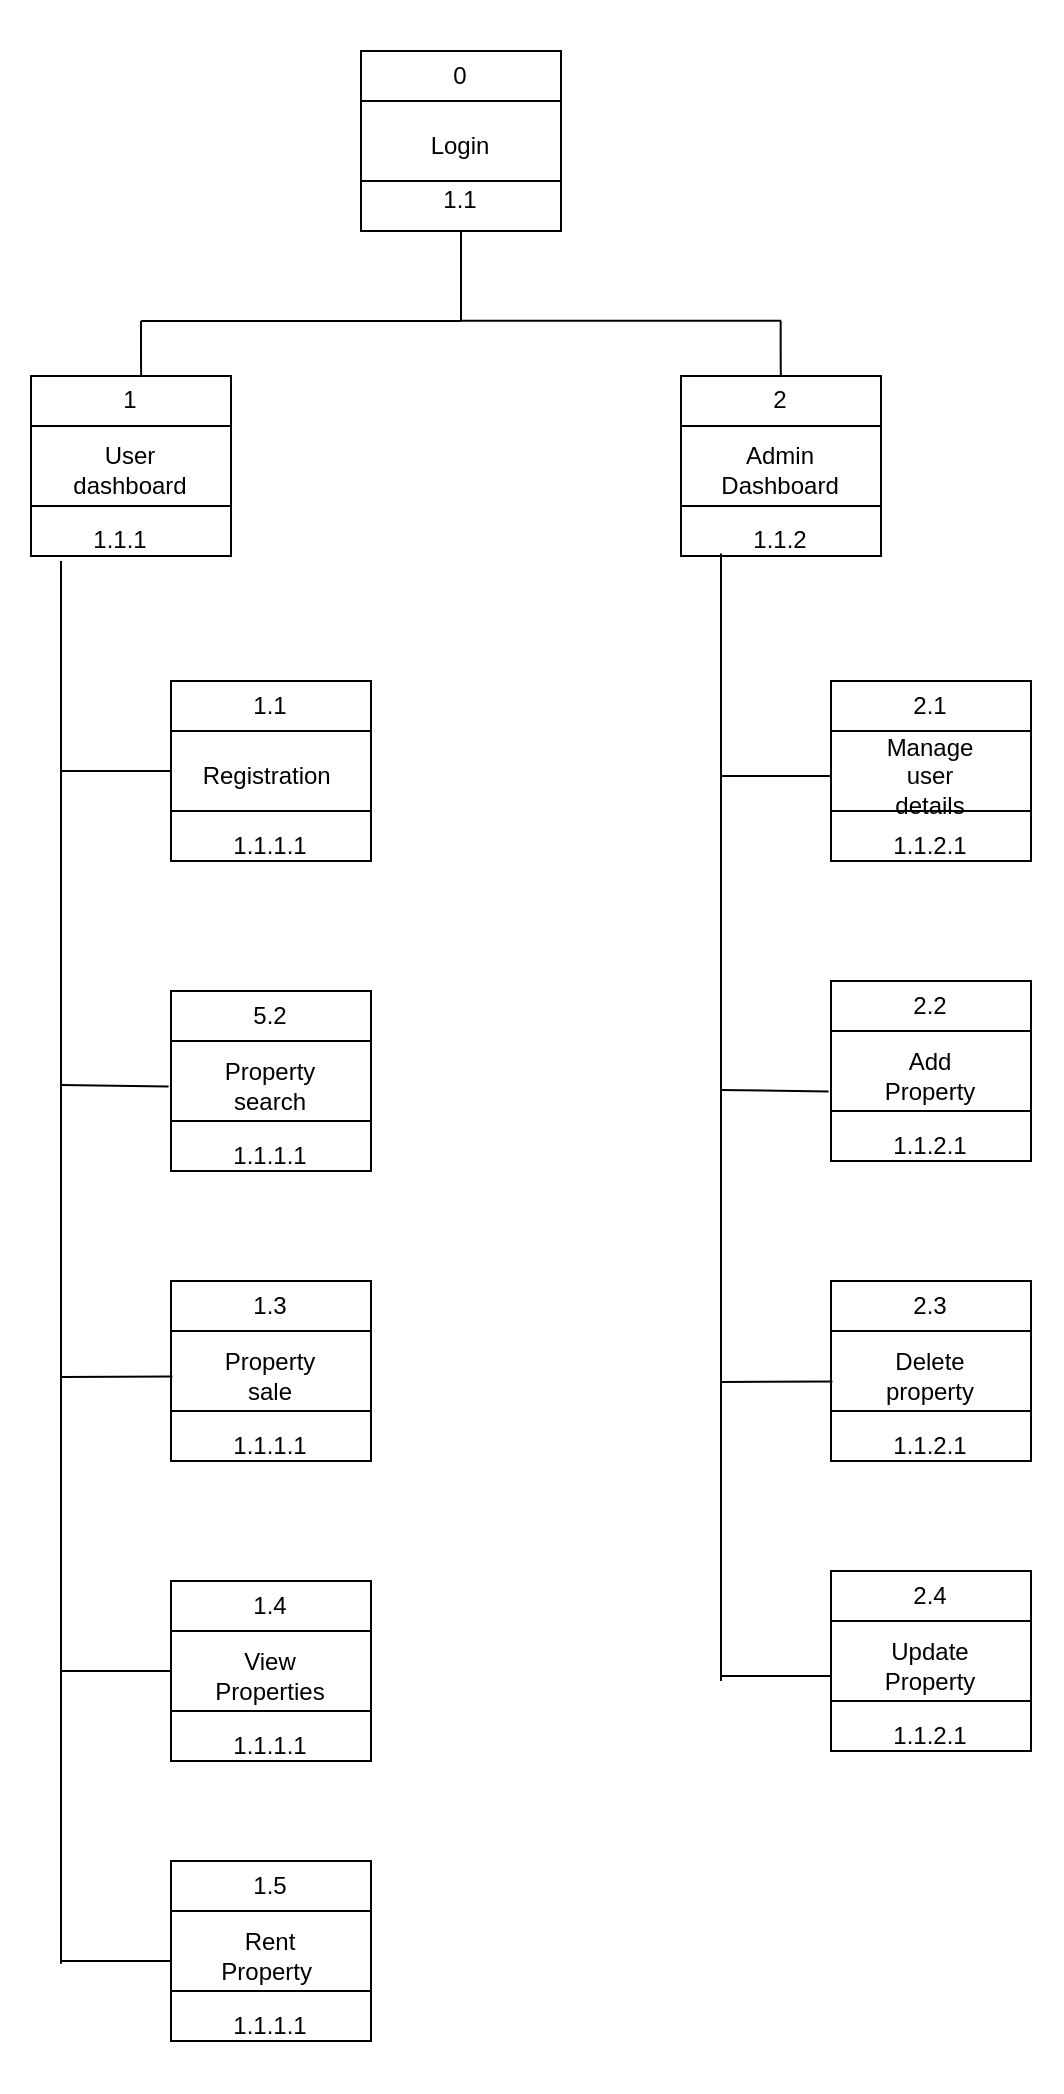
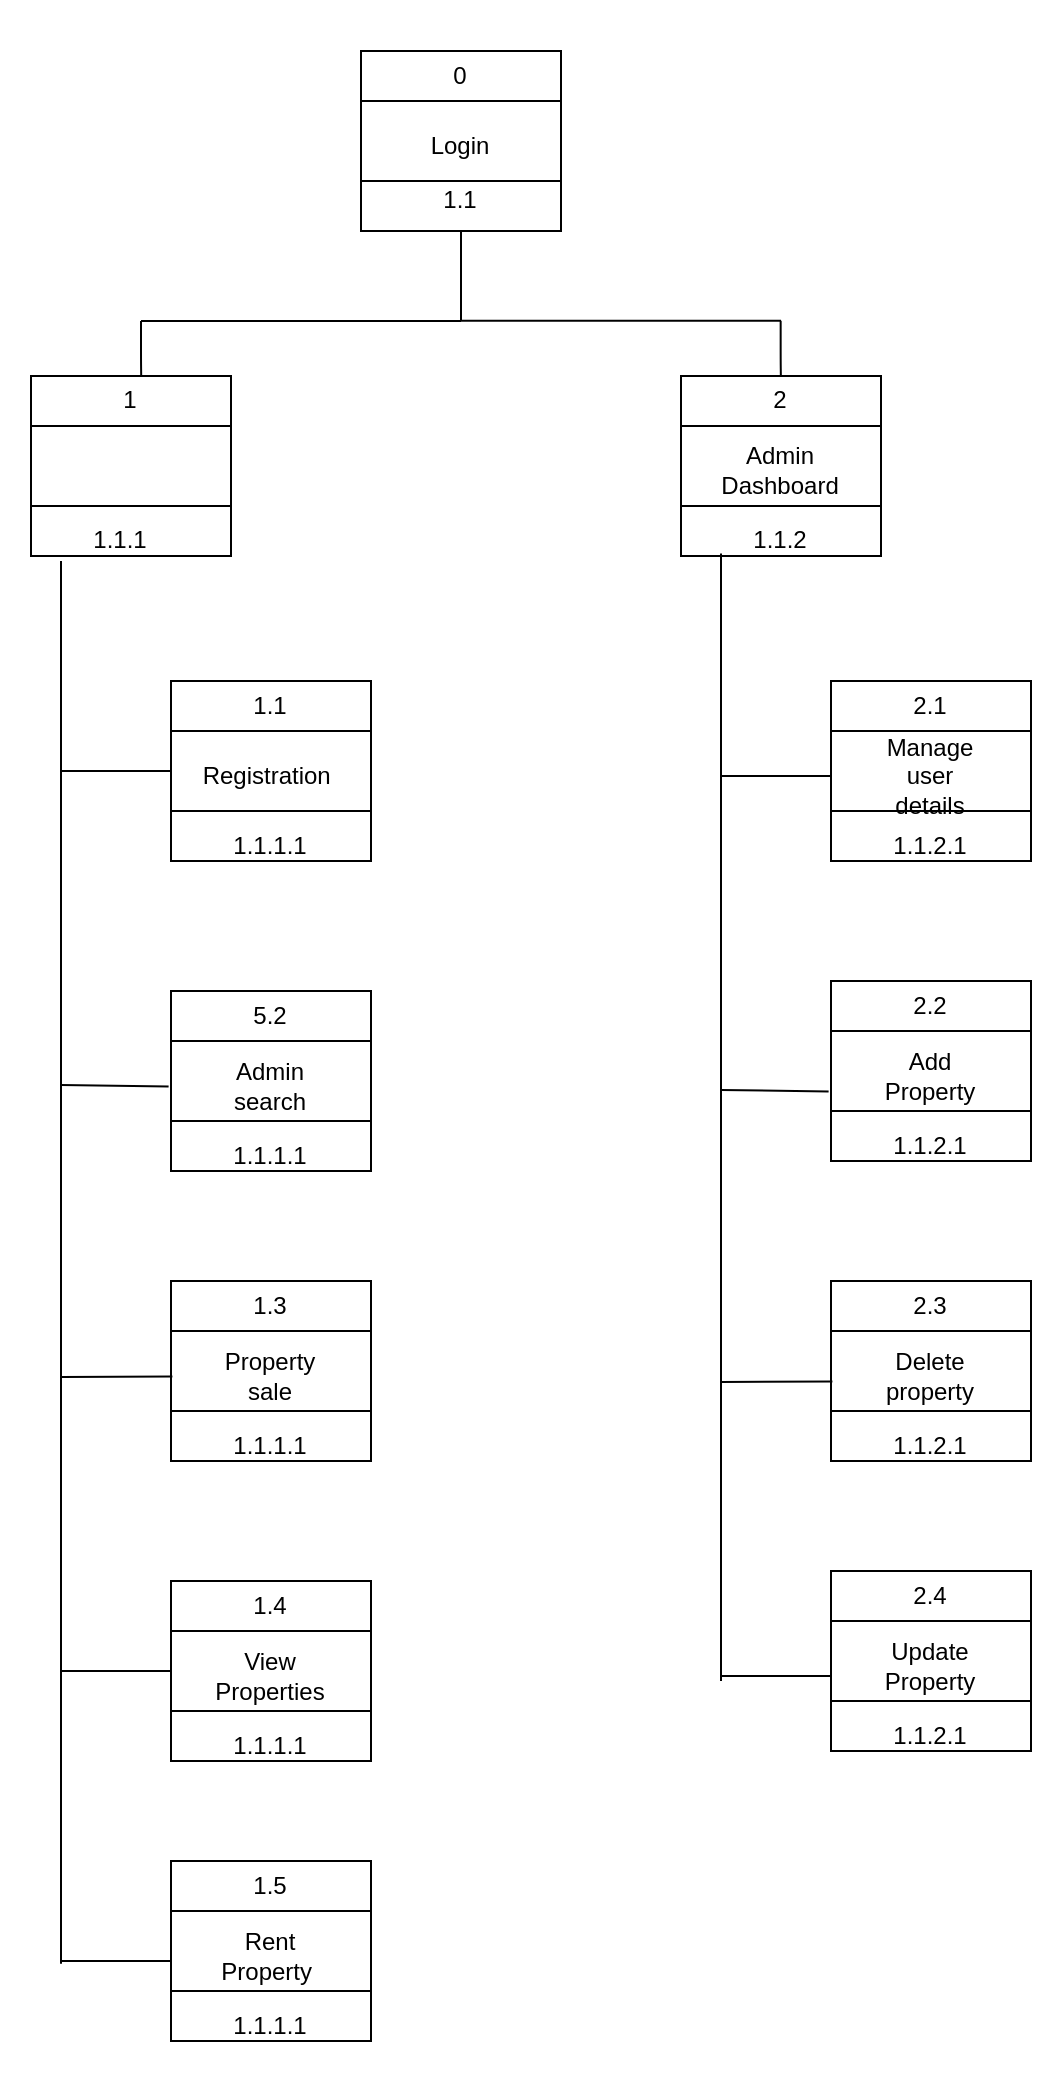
  <mxCell id="0" />
  <mxCell id="1" parent="0" />
  <mxCell id="2" value="" style="shape=process;whiteSpace=wrap;html=1;backgroundOutline=1;rotation=90;size=0.278;" vertex="1" parent="1"><mxGeometry x="185" y="20" width="90" height="100" as="geometry" /></mxCell>
  <mxCell id="3" value="0" style="text;strokeColor=none;align=center;fillColor=none;html=1;verticalAlign=middle;whiteSpace=wrap;rounded=0;" vertex="1" parent="1"><mxGeometry x="200" y="25" width="60" height="25" as="geometry" /></mxCell>
  <mxCell id="4" value="1.1" style="text;strokeColor=none;align=center;fillColor=none;html=1;verticalAlign=middle;whiteSpace=wrap;rounded=0;" vertex="1" parent="1"><mxGeometry x="200" y="87.5" width="60" height="25" as="geometry" /></mxCell>
  <mxCell id="5" value="Login" style="text;strokeColor=none;align=center;fillColor=none;html=1;verticalAlign=middle;whiteSpace=wrap;rounded=0;" vertex="1" parent="1"><mxGeometry x="200" y="57.5" width="60" height="30" as="geometry" /></mxCell>
  <mxCell id="6" value="" style="shape=process;whiteSpace=wrap;html=1;backgroundOutline=1;rotation=90;size=0.278;" vertex="1" parent="1"><mxGeometry x="345" y="182.5" width="90" height="100" as="geometry" /></mxCell>
  <mxCell id="7" value="2" style="text;strokeColor=none;align=center;fillColor=none;html=1;verticalAlign=middle;whiteSpace=wrap;rounded=0;" vertex="1" parent="1"><mxGeometry x="360" y="187.5" width="60" height="25" as="geometry" /></mxCell>
  <mxCell id="8" value="1.1.2" style="text;strokeColor=none;align=center;fillColor=none;html=1;verticalAlign=middle;whiteSpace=wrap;rounded=0;" vertex="1" parent="1"><mxGeometry x="360" y="257.5" width="60" height="25" as="geometry" /></mxCell>
  <mxCell id="9" value="Admin Dashboard" style="text;strokeColor=none;align=center;fillColor=none;html=1;verticalAlign=middle;whiteSpace=wrap;rounded=0;" vertex="1" parent="1"><mxGeometry x="360" y="220" width="60" height="30" as="geometry" /></mxCell>
  <mxCell id="10" value="" style="shape=process;whiteSpace=wrap;html=1;backgroundOutline=1;rotation=90;size=0.278;" vertex="1" parent="1"><mxGeometry x="20" y="182.5" width="90" height="100" as="geometry" /></mxCell>
  <mxCell id="11" value="1" style="text;strokeColor=none;align=center;fillColor=none;html=1;verticalAlign=middle;whiteSpace=wrap;rounded=0;" vertex="1" parent="1"><mxGeometry x="35" y="187.5" width="60" height="25" as="geometry" /></mxCell>
  <mxCell id="12" value="1.1.1" style="text;strokeColor=none;align=center;fillColor=none;html=1;verticalAlign=middle;whiteSpace=wrap;rounded=0;" vertex="1" parent="1"><mxGeometry x="30" y="257.5" width="60" height="25" as="geometry" /></mxCell>
- <mxCell id="13" value="User dashboard" style="text;strokeColor=none;align=center;fillColor=none;html=1;verticalAlign=middle;whiteSpace=wrap;rounded=0;" vertex="1" parent="1"><mxGeometry x="35" y="220" width="60" height="30" as="geometry" /></mxCell>
  <mxCell id="14" value="" style="shape=process;whiteSpace=wrap;html=1;backgroundOutline=1;rotation=90;size=0.278;" vertex="1" parent="1"><mxGeometry x="90" y="335" width="90" height="100" as="geometry" /></mxCell>
  <mxCell id="15" value="1.1" style="text;strokeColor=none;align=center;fillColor=none;html=1;verticalAlign=middle;whiteSpace=wrap;rounded=0;" vertex="1" parent="1"><mxGeometry x="105" y="340" width="60" height="25" as="geometry" /></mxCell>
  <mxCell id="16" value="1.1.1.1" style="text;strokeColor=none;align=center;fillColor=none;html=1;verticalAlign=middle;whiteSpace=wrap;rounded=0;" vertex="1" parent="1"><mxGeometry x="105" y="410" width="60" height="25" as="geometry" /></mxCell>
  <mxCell id="17" value="Registration&amp;nbsp;" style="text;strokeColor=none;align=center;fillColor=none;html=1;verticalAlign=middle;whiteSpace=wrap;rounded=0;" vertex="1" parent="1"><mxGeometry x="105" y="372.5" width="60" height="30" as="geometry" /></mxCell>
  <mxCell id="18" value="" style="shape=process;whiteSpace=wrap;html=1;backgroundOutline=1;rotation=90;size=0.278;" vertex="1" parent="1"><mxGeometry x="420" y="335" width="90" height="100" as="geometry" /></mxCell>
  <mxCell id="19" value="2.1" style="text;strokeColor=none;align=center;fillColor=none;html=1;verticalAlign=middle;whiteSpace=wrap;rounded=0;" vertex="1" parent="1"><mxGeometry x="435" y="340" width="60" height="25" as="geometry" /></mxCell>
  <mxCell id="20" value="1.1.2.1" style="text;strokeColor=none;align=center;fillColor=none;html=1;verticalAlign=middle;whiteSpace=wrap;rounded=0;" vertex="1" parent="1"><mxGeometry x="435" y="410" width="60" height="25" as="geometry" /></mxCell>
  <mxCell id="21" value="Manage user details" style="text;strokeColor=none;align=center;fillColor=none;html=1;verticalAlign=middle;whiteSpace=wrap;rounded=0;" vertex="1" parent="1"><mxGeometry x="435" y="372.5" width="60" height="30" as="geometry" /></mxCell>
  <mxCell id="22" value="" style="shape=process;whiteSpace=wrap;html=1;backgroundOutline=1;rotation=90;size=0.278;" vertex="1" parent="1"><mxGeometry x="90" y="490" width="90" height="100" as="geometry" /></mxCell>
  <mxCell id="23" value="5.2" style="text;strokeColor=none;align=center;fillColor=none;html=1;verticalAlign=middle;whiteSpace=wrap;rounded=0;" vertex="1" parent="1"><mxGeometry x="105" y="495" width="60" height="25" as="geometry" /></mxCell>
  <mxCell id="24" value="1.1.1.1" style="text;strokeColor=none;align=center;fillColor=none;html=1;verticalAlign=middle;whiteSpace=wrap;rounded=0;" vertex="1" parent="1"><mxGeometry x="105" y="565" width="60" height="25" as="geometry" /></mxCell>
- <mxCell id="25" value="Property search" style="text;strokeColor=none;align=center;fillColor=none;html=1;verticalAlign=middle;whiteSpace=wrap;rounded=0;" vertex="1" parent="1"><mxGeometry x="105" y="527.5" width="60" height="30" as="geometry" /></mxCell>
+ <mxCell id="25" value="Admin search" style="text;strokeColor=none;align=center;fillColor=none;html=1;verticalAlign=middle;whiteSpace=wrap;rounded=0;" vertex="1" parent="1"><mxGeometry x="105" y="527.5" width="60" height="30" as="geometry" /></mxCell>
  <mxCell id="26" value="" style="shape=process;whiteSpace=wrap;html=1;backgroundOutline=1;rotation=90;size=0.278;" vertex="1" parent="1"><mxGeometry x="420" y="485" width="90" height="100" as="geometry" /></mxCell>
  <mxCell id="27" value="2.2" style="text;strokeColor=none;align=center;fillColor=none;html=1;verticalAlign=middle;whiteSpace=wrap;rounded=0;" vertex="1" parent="1"><mxGeometry x="435" y="490" width="60" height="25" as="geometry" /></mxCell>
  <mxCell id="28" value="1.1.2.1" style="text;strokeColor=none;align=center;fillColor=none;html=1;verticalAlign=middle;whiteSpace=wrap;rounded=0;" vertex="1" parent="1"><mxGeometry x="435" y="560" width="60" height="25" as="geometry" /></mxCell>
  <mxCell id="29" value="Add Property" style="text;strokeColor=none;align=center;fillColor=none;html=1;verticalAlign=middle;whiteSpace=wrap;rounded=0;" vertex="1" parent="1"><mxGeometry x="435" y="522.5" width="60" height="30" as="geometry" /></mxCell>
  <mxCell id="30" value="" style="shape=process;whiteSpace=wrap;html=1;backgroundOutline=1;rotation=90;size=0.278;" vertex="1" parent="1"><mxGeometry x="90" y="635" width="90" height="100" as="geometry" /></mxCell>
  <mxCell id="31" value="1.3" style="text;strokeColor=none;align=center;fillColor=none;html=1;verticalAlign=middle;whiteSpace=wrap;rounded=0;" vertex="1" parent="1"><mxGeometry x="105" y="640" width="60" height="25" as="geometry" /></mxCell>
  <mxCell id="32" value="1.1.1.1" style="text;strokeColor=none;align=center;fillColor=none;html=1;verticalAlign=middle;whiteSpace=wrap;rounded=0;" vertex="1" parent="1"><mxGeometry x="105" y="710" width="60" height="25" as="geometry" /></mxCell>
  <mxCell id="33" value="Property sale" style="text;strokeColor=none;align=center;fillColor=none;html=1;verticalAlign=middle;whiteSpace=wrap;rounded=0;" vertex="1" parent="1"><mxGeometry x="105" y="672.5" width="60" height="30" as="geometry" /></mxCell>
  <mxCell id="34" value="" style="shape=process;whiteSpace=wrap;html=1;backgroundOutline=1;rotation=90;size=0.278;" vertex="1" parent="1"><mxGeometry x="420" y="635" width="90" height="100" as="geometry" /></mxCell>
  <mxCell id="35" value="2.3" style="text;strokeColor=none;align=center;fillColor=none;html=1;verticalAlign=middle;whiteSpace=wrap;rounded=0;" vertex="1" parent="1"><mxGeometry x="435" y="640" width="60" height="25" as="geometry" /></mxCell>
  <mxCell id="36" value="1.1.2.1" style="text;strokeColor=none;align=center;fillColor=none;html=1;verticalAlign=middle;whiteSpace=wrap;rounded=0;" vertex="1" parent="1"><mxGeometry x="435" y="710" width="60" height="25" as="geometry" /></mxCell>
  <mxCell id="37" value="Delete property" style="text;strokeColor=none;align=center;fillColor=none;html=1;verticalAlign=middle;whiteSpace=wrap;rounded=0;" vertex="1" parent="1"><mxGeometry x="435" y="672.5" width="60" height="30" as="geometry" /></mxCell>
  <mxCell id="38" value="" style="shape=process;whiteSpace=wrap;html=1;backgroundOutline=1;rotation=90;size=0.278;" vertex="1" parent="1"><mxGeometry x="420" y="780" width="90" height="100" as="geometry" /></mxCell>
  <mxCell id="39" value="2.4" style="text;strokeColor=none;align=center;fillColor=none;html=1;verticalAlign=middle;whiteSpace=wrap;rounded=0;" vertex="1" parent="1"><mxGeometry x="435" y="785" width="60" height="25" as="geometry" /></mxCell>
  <mxCell id="40" value="1.1.2.1" style="text;strokeColor=none;align=center;fillColor=none;html=1;verticalAlign=middle;whiteSpace=wrap;rounded=0;" vertex="1" parent="1"><mxGeometry x="435" y="855" width="60" height="25" as="geometry" /></mxCell>
  <mxCell id="41" value="Update Property" style="text;strokeColor=none;align=center;fillColor=none;html=1;verticalAlign=middle;whiteSpace=wrap;rounded=0;" vertex="1" parent="1"><mxGeometry x="435" y="817.5" width="60" height="30" as="geometry" /></mxCell>
  <mxCell id="42" value="" style="shape=process;whiteSpace=wrap;html=1;backgroundOutline=1;rotation=90;size=0.278;" vertex="1" parent="1"><mxGeometry x="90" y="785" width="90" height="100" as="geometry" /></mxCell>
  <mxCell id="43" value="1.4" style="text;strokeColor=none;align=center;fillColor=none;html=1;verticalAlign=middle;whiteSpace=wrap;rounded=0;" vertex="1" parent="1"><mxGeometry x="105" y="790" width="60" height="25" as="geometry" /></mxCell>
  <mxCell id="44" value="1.1.1.1" style="text;strokeColor=none;align=center;fillColor=none;html=1;verticalAlign=middle;whiteSpace=wrap;rounded=0;" vertex="1" parent="1"><mxGeometry x="105" y="860" width="60" height="25" as="geometry" /></mxCell>
  <mxCell id="45" value="View Properties" style="text;strokeColor=none;align=center;fillColor=none;html=1;verticalAlign=middle;whiteSpace=wrap;rounded=0;" vertex="1" parent="1"><mxGeometry x="105" y="822.5" width="60" height="30" as="geometry" /></mxCell>
  <mxCell id="46" value="" style="shape=process;whiteSpace=wrap;html=1;backgroundOutline=1;rotation=90;size=0.278;" vertex="1" parent="1"><mxGeometry x="90" y="925" width="90" height="100" as="geometry" /></mxCell>
  <mxCell id="47" value="1.5" style="text;strokeColor=none;align=center;fillColor=none;html=1;verticalAlign=middle;whiteSpace=wrap;rounded=0;" vertex="1" parent="1"><mxGeometry x="105" y="930" width="60" height="25" as="geometry" /></mxCell>
  <mxCell id="48" value="1.1.1.1" style="text;strokeColor=none;align=center;fillColor=none;html=1;verticalAlign=middle;whiteSpace=wrap;rounded=0;" vertex="1" parent="1"><mxGeometry x="105" y="1000" width="60" height="25" as="geometry" /></mxCell>
  <mxCell id="49" value="Rent&lt;br&gt;Property&amp;nbsp;" style="text;strokeColor=none;align=center;fillColor=none;html=1;verticalAlign=middle;whiteSpace=wrap;rounded=0;" vertex="1" parent="1"><mxGeometry x="105" y="962.5" width="60" height="30" as="geometry" /></mxCell>
  <mxCell id="50" value="" style="endArrow=none;html=1;entryX=1;entryY=0.5;entryDx=0;entryDy=0;" edge="1" parent="1" target="2"><mxGeometry width="50" height="50" relative="1" as="geometry"><mxPoint x="230" y="160" as="sourcePoint" /><mxPoint x="230" y="120" as="targetPoint" /></mxGeometry></mxCell>
  <mxCell id="51" value="" style="endArrow=none;html=1;" edge="1" parent="1"><mxGeometry width="50" height="50" relative="1" as="geometry"><mxPoint x="70" y="160" as="sourcePoint" /><mxPoint x="230" y="160" as="targetPoint" /></mxGeometry></mxCell>
  <mxCell id="52" value="" style="endArrow=none;html=1;exitX=0.585;exitY=0.004;exitDx=0;exitDy=0;exitPerimeter=0;" edge="1" parent="1" source="11"><mxGeometry width="50" height="50" relative="1" as="geometry"><mxPoint x="-50" y="170" as="sourcePoint" /><mxPoint x="70" y="160" as="targetPoint" /><Array as="points"><mxPoint x="70" y="180" /></Array></mxGeometry></mxCell>
  <mxCell id="53" value="" style="endArrow=none;html=1;" edge="1" parent="1"><mxGeometry width="50" height="50" relative="1" as="geometry"><mxPoint x="230" y="159.9" as="sourcePoint" /><mxPoint x="390" y="159.9" as="targetPoint" /></mxGeometry></mxCell>
  <mxCell id="54" value="" style="endArrow=none;html=1;exitX=0.585;exitY=0.004;exitDx=0;exitDy=0;exitPerimeter=0;" edge="1" parent="1"><mxGeometry width="50" height="50" relative="1" as="geometry"><mxPoint x="389.93" y="187.5" as="sourcePoint" /><mxPoint x="389.83" y="159.9" as="targetPoint" /><Array as="points"><mxPoint x="389.83" y="179.9" /></Array></mxGeometry></mxCell>
  <mxCell id="55" value="" style="endArrow=none;html=1;" edge="1" parent="1"><mxGeometry width="50" height="50" relative="1" as="geometry"><mxPoint x="30" y="981.333" as="sourcePoint" /><mxPoint x="30" y="280" as="targetPoint" /></mxGeometry></mxCell>
  <mxCell id="56" value="" style="endArrow=none;html=1;entryX=0.5;entryY=1;entryDx=0;entryDy=0;" edge="1" parent="1" target="14"><mxGeometry width="50" height="50" relative="1" as="geometry"><mxPoint x="30" y="385" as="sourcePoint" /><mxPoint x="80" y="390" as="targetPoint" /></mxGeometry></mxCell>
  <mxCell id="57" value="" style="endArrow=none;html=1;entryX=0.531;entryY=1.012;entryDx=0;entryDy=0;entryPerimeter=0;" edge="1" parent="1" target="22"><mxGeometry width="50" height="50" relative="1" as="geometry"><mxPoint x="30" y="542" as="sourcePoint" /><mxPoint x="90" y="542.16" as="targetPoint" /></mxGeometry></mxCell>
  <mxCell id="58" value="" style="endArrow=none;html=1;entryX=0.531;entryY=0.993;entryDx=0;entryDy=0;entryPerimeter=0;" edge="1" parent="1" target="30"><mxGeometry width="50" height="50" relative="1" as="geometry"><mxPoint x="30" y="688" as="sourcePoint" /><mxPoint x="73.8" y="687.9" as="targetPoint" /></mxGeometry></mxCell>
  <mxCell id="59" value="" style="endArrow=none;html=1;entryX=0.5;entryY=1;entryDx=0;entryDy=0;" edge="1" parent="1" target="42"><mxGeometry width="50" height="50" relative="1" as="geometry"><mxPoint x="30" y="835" as="sourcePoint" /><mxPoint x="90" y="834.8" as="targetPoint" /></mxGeometry></mxCell>
  <mxCell id="60" value="" style="endArrow=none;html=1;entryX=0.5;entryY=1;entryDx=0;entryDy=0;" edge="1" parent="1"><mxGeometry width="50" height="50" relative="1" as="geometry"><mxPoint x="30" y="980" as="sourcePoint" /><mxPoint x="85" y="980" as="targetPoint" /></mxGeometry></mxCell>
  <mxCell id="61" value="" style="endArrow=none;html=1;entryX=0;entryY=0.75;entryDx=0;entryDy=0;" edge="1" parent="1" target="8"><mxGeometry width="50" height="50" relative="1" as="geometry"><mxPoint x="360" y="840" as="sourcePoint" /><mxPoint x="360" y="282.5" as="targetPoint" /></mxGeometry></mxCell>
  <mxCell id="62" value="" style="endArrow=none;html=1;entryX=0.5;entryY=1;entryDx=0;entryDy=0;" edge="1" parent="1"><mxGeometry width="50" height="50" relative="1" as="geometry"><mxPoint x="360" y="387.48" as="sourcePoint" /><mxPoint x="415" y="387.48" as="targetPoint" /></mxGeometry></mxCell>
  <mxCell id="63" value="" style="endArrow=none;html=1;entryX=0.531;entryY=1.012;entryDx=0;entryDy=0;entryPerimeter=0;" edge="1" parent="1"><mxGeometry width="50" height="50" relative="1" as="geometry"><mxPoint x="360" y="544.48" as="sourcePoint" /><mxPoint x="413.8" y="545.27" as="targetPoint" /></mxGeometry></mxCell>
  <mxCell id="64" value="" style="endArrow=none;html=1;entryX=0.531;entryY=0.993;entryDx=0;entryDy=0;entryPerimeter=0;" edge="1" parent="1"><mxGeometry width="50" height="50" relative="1" as="geometry"><mxPoint x="360" y="690.48" as="sourcePoint" /><mxPoint x="415.7" y="690.27" as="targetPoint" /></mxGeometry></mxCell>
  <mxCell id="65" value="" style="endArrow=none;html=1;entryX=0.5;entryY=1;entryDx=0;entryDy=0;" edge="1" parent="1"><mxGeometry width="50" height="50" relative="1" as="geometry"><mxPoint x="360" y="837.48" as="sourcePoint" /><mxPoint x="415" y="837.48" as="targetPoint" /></mxGeometry></mxCell>
